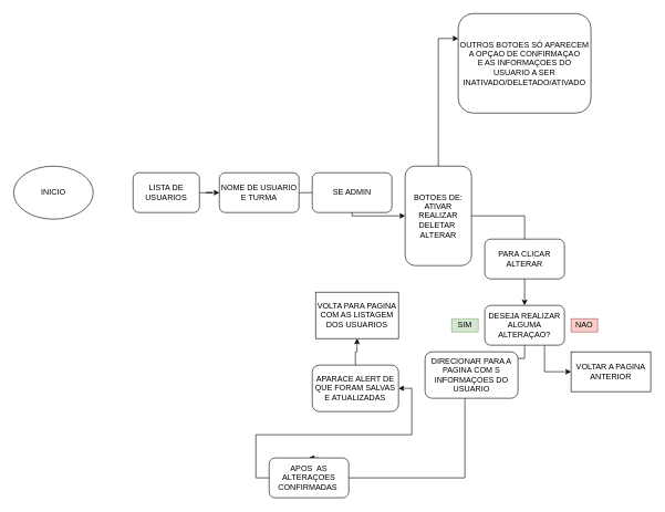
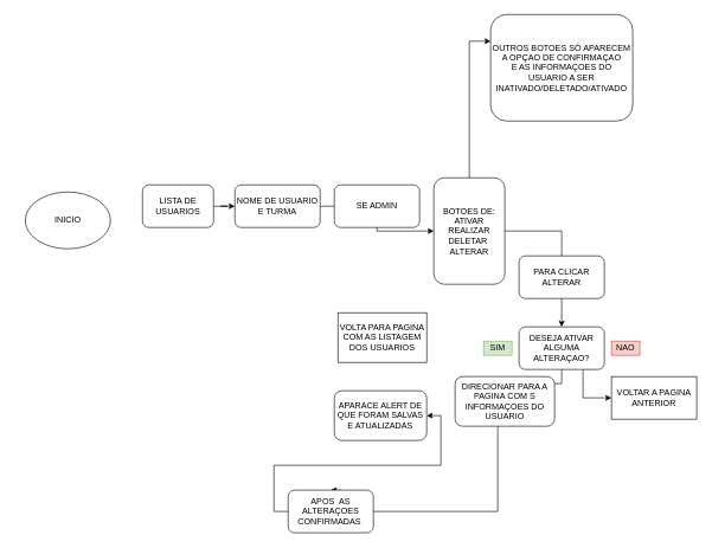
  <mxCell id="0" />
  <mxCell id="1" parent="0" />
- <mxCell id="2" value="INICIO" style="ellipse;whiteSpace=wrap;html=1;" vertex="1" parent="1"><mxGeometry x="20" y="250" width="120" height="80" as="geometry" /></mxCell>
+ <mxCell id="2" value="INICIO" style="ellipse;whiteSpace=wrap;html=1;" vertex="1" parent="1"><mxGeometry x="35" y="270" width="120" height="80" as="geometry" /></mxCell>
  <mxCell id="3" value="" style="edgeStyle=orthogonalEdgeStyle;rounded=0;orthogonalLoop=1;jettySize=auto;html=1;" edge="1" parent="1" source="4" target="6"><mxGeometry relative="1" as="geometry" /></mxCell>
  <mxCell id="4" value="LISTA DE USUARIOS" style="rounded=1;whiteSpace=wrap;html=1;" vertex="1" parent="1"><mxGeometry x="200" y="260" width="100" height="60" as="geometry" /></mxCell>
  <mxCell id="5" style="edgeStyle=orthogonalEdgeStyle;rounded=0;orthogonalLoop=1;jettySize=auto;html=1;exitX=1;exitY=0.5;exitDx=0;exitDy=0;" edge="1" parent="1" source="6" target="9"><mxGeometry relative="1" as="geometry"><mxPoint x="600" y="290" as="targetPoint" /></mxGeometry></mxCell>
  <mxCell id="6" value="NOME DE USUARIO E TURMA" style="rounded=1;whiteSpace=wrap;html=1;" vertex="1" parent="1"><mxGeometry x="330" y="260" width="120" height="60" as="geometry" /></mxCell>
  <mxCell id="7" style="edgeStyle=orthogonalEdgeStyle;rounded=0;orthogonalLoop=1;jettySize=auto;html=1;" edge="1" parent="1" source="9" target="12"><mxGeometry relative="1" as="geometry" /></mxCell>
  <mxCell id="8" style="edgeStyle=orthogonalEdgeStyle;rounded=0;orthogonalLoop=1;jettySize=auto;html=1;exitX=0.5;exitY=0;exitDx=0;exitDy=0;entryX=0;entryY=0.25;entryDx=0;entryDy=0;" edge="1" parent="1" source="9" target="14"><mxGeometry relative="1" as="geometry"><mxPoint x="640" y="190" as="targetPoint" /></mxGeometry></mxCell>
  <mxCell id="9" value="BOTOES DE:&lt;div&gt;ATIVAR&lt;/div&gt;&lt;div&gt;REALIZAR&lt;/div&gt;&lt;div&gt;DELETAR&amp;nbsp;&lt;/div&gt;&lt;div&gt;ALTERAR&lt;/div&gt;" style="rounded=1;whiteSpace=wrap;html=1;" vertex="1" parent="1"><mxGeometry x="610" y="250" width="100" height="150" as="geometry" /></mxCell>
  <mxCell id="10" style="edgeStyle=orthogonalEdgeStyle;rounded=0;orthogonalLoop=1;jettySize=auto;html=1;exitX=0.5;exitY=1;exitDx=0;exitDy=0;entryX=0.5;entryY=0;entryDx=0;entryDy=0;" edge="1" parent="1" source="12" target="16"><mxGeometry relative="1" as="geometry"><Array as="points"><mxPoint x="790" y="540" /><mxPoint x="700" y="540" /><mxPoint x="700" y="720" /><mxPoint x="480" y="720" /></Array></mxGeometry></mxCell>
  <mxCell id="11" style="edgeStyle=orthogonalEdgeStyle;rounded=0;orthogonalLoop=1;jettySize=auto;html=1;exitX=0.75;exitY=1;exitDx=0;exitDy=0;entryX=0;entryY=0.5;entryDx=0;entryDy=0;" edge="1" parent="1" source="12" target="22"><mxGeometry relative="1" as="geometry" /></mxCell>
- <mxCell id="12" value="DESEJA REALIZAR ALGUMA ALTERAÇAO?" style="rounded=1;whiteSpace=wrap;html=1;" vertex="1" parent="1"><mxGeometry x="730" y="460" width="120" height="60" as="geometry" /></mxCell>
+ <mxCell id="12" value="DESEJA ATIVAR ALGUMA ALTERAÇAO?" style="rounded=1;whiteSpace=wrap;html=1;" vertex="1" parent="1"><mxGeometry x="730" y="460" width="120" height="60" as="geometry" /></mxCell>
  <mxCell id="13" value="PARA CLICAR ALTERAR" style="rounded=1;whiteSpace=wrap;html=1;" vertex="1" parent="1"><mxGeometry x="730" y="360" width="120" height="60" as="geometry" /></mxCell>
  <mxCell id="14" value="OUTROS BOTOES SÓ APARECEM A OPÇAO DE CONFIRMAÇAO&lt;br&gt;E AS INFORMAÇOES DO USUARIO A SER INATIVADO/DELETADO/ATIVADO" style="rounded=1;whiteSpace=wrap;html=1;" vertex="1" parent="1"><mxGeometry x="690" y="20" width="200" height="150" as="geometry" /></mxCell>
  <mxCell id="15" style="edgeStyle=orthogonalEdgeStyle;rounded=0;orthogonalLoop=1;jettySize=auto;html=1;exitX=0;exitY=0.5;exitDx=0;exitDy=0;entryX=1;entryY=0.5;entryDx=0;entryDy=0;" edge="1" parent="1" source="16" target="19"><mxGeometry relative="1" as="geometry" /></mxCell>
  <mxCell id="16" value="APOS&amp;nbsp; AS ALTERAÇOES&lt;div&gt;CONFIRMADAS&amp;nbsp;&lt;/div&gt;" style="rounded=1;whiteSpace=wrap;html=1;" vertex="1" parent="1"><mxGeometry x="405" y="690" width="120" height="60" as="geometry" /></mxCell>
  <mxCell id="17" value="SIM" style="whiteSpace=wrap;html=1;fillColor=#d5e8d4;strokeColor=#82b366;" vertex="1" parent="1"><mxGeometry x="680" y="480" width="40" height="20" as="geometry" /></mxCell>
- <mxCell id="18" style="edgeStyle=orthogonalEdgeStyle;rounded=0;orthogonalLoop=1;jettySize=auto;html=1;exitX=0.5;exitY=0;exitDx=0;exitDy=0;" edge="1" parent="1" source="19" target="20"><mxGeometry relative="1" as="geometry" /></mxCell>
  <mxCell id="19" value="APARACE ALERT DE QUE FORAM SALVAS E ATUALIZADAS" style="rounded=1;whiteSpace=wrap;html=1;" vertex="1" parent="1"><mxGeometry x="470" y="550" width="130" height="70" as="geometry" /></mxCell>
  <mxCell id="20" value="VOLTA PARA PAGINA COM AS LISTAGEM DOS USUARIOS" style="whiteSpace=wrap;html=1;" vertex="1" parent="1"><mxGeometry x="475" y="440" width="125" height="70" as="geometry" /></mxCell>
  <mxCell id="21" value="NAO" style="whiteSpace=wrap;html=1;fillColor=#f8cecc;strokeColor=#b85450;" vertex="1" parent="1"><mxGeometry x="860" y="480" width="40" height="20" as="geometry" /></mxCell>
  <mxCell id="22" value="VOLTAR A PAGINA ANTERIOR" style="whiteSpace=wrap;html=1;" vertex="1" parent="1"><mxGeometry x="860" y="530" width="120" height="60" as="geometry" /></mxCell>
  <mxCell id="23" value="DIRECIONAR PARA A PAGINA COM S INFORMAÇOES DO USUARIO" style="rounded=1;whiteSpace=wrap;html=1;" vertex="1" parent="1"><mxGeometry x="640" y="530" width="140" height="70" as="geometry" /></mxCell>
  <mxCell id="24" value="SE ADMIN" style="rounded=1;whiteSpace=wrap;html=1;" vertex="1" parent="1"><mxGeometry x="470" y="260" width="120" height="60" as="geometry" /></mxCell>
